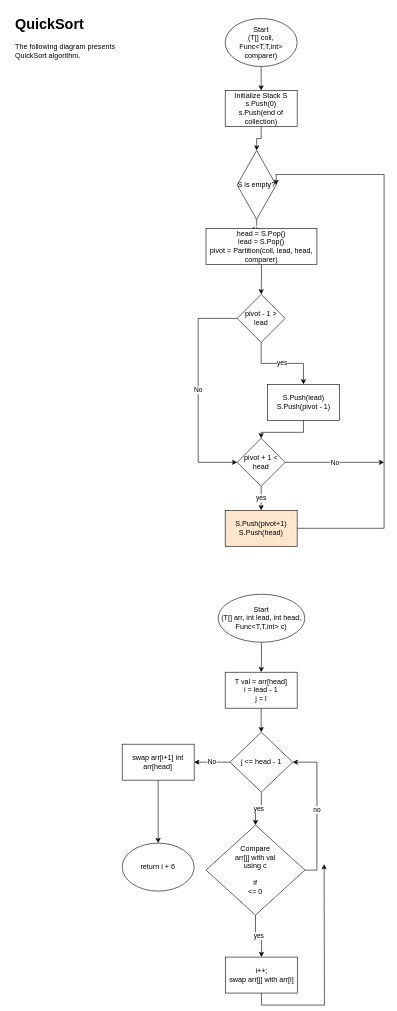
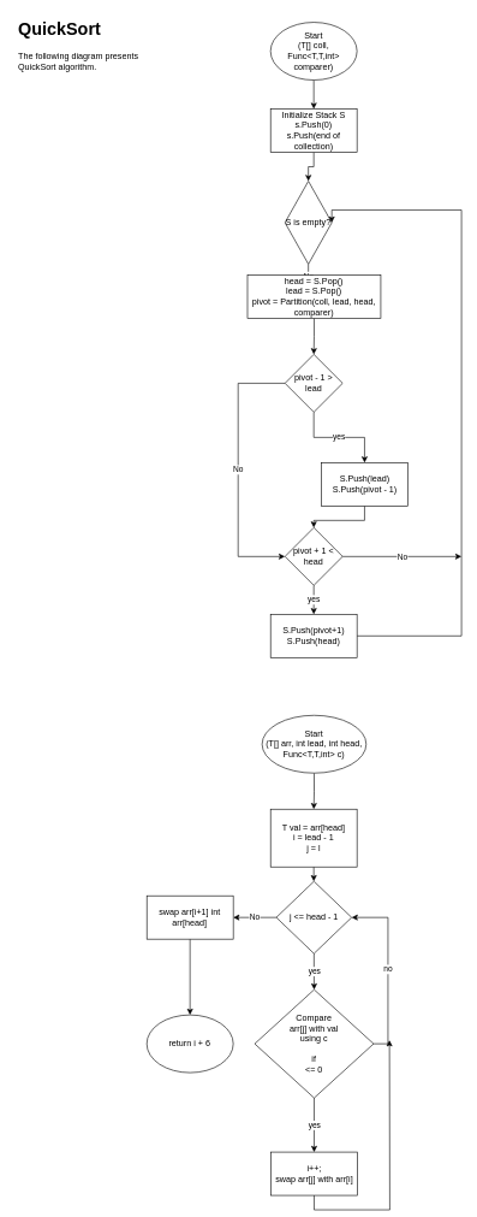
  <mxCell id="0" />
  <mxCell id="1" parent="0" />
  <mxCell id="2" value="&lt;h1&gt;QuickSort&lt;/h1&gt;&lt;div&gt;The following diagram presents QuickSort algorithm.&lt;br&gt;&lt;/div&gt;" style="text;html=1;strokeColor=none;fillColor=none;spacing=5;spacingTop=-20;whiteSpace=wrap;overflow=hidden;rounded=0;" vertex="1" parent="1"><mxGeometry x="20" y="20" width="190" height="120" as="geometry" /></mxCell>
  <mxCell id="3" value="" style="edgeStyle=orthogonalEdgeStyle;rounded=0;orthogonalLoop=1;jettySize=auto;html=1;" edge="1" parent="1" source="4" target="6"><mxGeometry relative="1" as="geometry" /></mxCell>
  <mxCell id="4" value="&lt;div&gt;Start&lt;/div&gt;&lt;div&gt;(T[] coll, Func&amp;lt;T,T,int&amp;gt; comparer)&lt;br&gt;&lt;/div&gt;" style="ellipse;whiteSpace=wrap;html=1;" vertex="1" parent="1"><mxGeometry x="375" y="30" width="120" height="80" as="geometry" /></mxCell>
  <mxCell id="5" value="" style="edgeStyle=orthogonalEdgeStyle;rounded=0;orthogonalLoop=1;jettySize=auto;html=1;" edge="1" parent="1" source="6" target="8"><mxGeometry relative="1" as="geometry" /></mxCell>
  <mxCell id="6" value="&lt;div&gt;Initialize Stack S&lt;/div&gt;&lt;div&gt;s.Push(0)&lt;/div&gt;&lt;div&gt;s.Push(end of collection)&lt;br&gt;&lt;/div&gt;" style="rounded=0;whiteSpace=wrap;html=1;" vertex="1" parent="1"><mxGeometry x="375" y="150" width="120" height="60" as="geometry" /></mxCell>
  <mxCell id="7" value="No" style="edgeStyle=orthogonalEdgeStyle;rounded=0;orthogonalLoop=1;jettySize=auto;html=1;" edge="1" parent="1" source="8" target="10"><mxGeometry relative="1" as="geometry" /></mxCell>
  <mxCell id="8" value="S is empty?" style="rhombus;whiteSpace=wrap;html=1;" vertex="1" parent="1"><mxGeometry x="395" y="250" width="65" height="115" as="geometry" /></mxCell>
  <mxCell id="9" value="" style="edgeStyle=orthogonalEdgeStyle;rounded=0;orthogonalLoop=1;jettySize=auto;html=1;" edge="1" parent="1" source="10" target="13"><mxGeometry relative="1" as="geometry" /></mxCell>
  <mxCell id="10" value="&lt;div&gt;head = S.Pop()&lt;/div&gt;&lt;div&gt;lead = S.Pop()&lt;/div&gt;&lt;div&gt;pivot = Partition(coll, lead, head, comparer)&lt;br&gt;&lt;/div&gt;" style="rounded=0;whiteSpace=wrap;html=1;" vertex="1" parent="1"><mxGeometry x="343" y="380" width="185" height="60" as="geometry" /></mxCell>
  <mxCell id="11" value="yes" style="edgeStyle=orthogonalEdgeStyle;rounded=0;orthogonalLoop=1;jettySize=auto;html=1;" edge="1" parent="1" source="13" target="15"><mxGeometry relative="1" as="geometry" /></mxCell>
  <mxCell id="12" value="No" style="edgeStyle=orthogonalEdgeStyle;rounded=0;orthogonalLoop=1;jettySize=auto;html=1;exitX=0;exitY=0.5;exitDx=0;exitDy=0;entryX=0;entryY=0.5;entryDx=0;entryDy=0;" edge="1" parent="1" source="13" target="18"><mxGeometry relative="1" as="geometry"><Array as="points"><mxPoint x="330" y="530" /><mxPoint x="330" y="770" /></Array></mxGeometry></mxCell>
  <mxCell id="13" value="pivot - 1 &amp;gt; lead" style="rhombus;whiteSpace=wrap;html=1;" vertex="1" parent="1"><mxGeometry x="395" y="490" width="80" height="80" as="geometry" /></mxCell>
  <mxCell id="14" value="" style="edgeStyle=orthogonalEdgeStyle;rounded=0;orthogonalLoop=1;jettySize=auto;html=1;" edge="1" parent="1" source="15" target="18"><mxGeometry relative="1" as="geometry" /></mxCell>
  <mxCell id="15" value="&lt;div&gt;S.Push(lead)&lt;/div&gt;&lt;div&gt;S.Push(pivot - 1)&lt;br&gt;&lt;/div&gt;" style="rounded=0;whiteSpace=wrap;html=1;" vertex="1" parent="1"><mxGeometry x="445.5" y="640" width="120" height="60" as="geometry" /></mxCell>
  <mxCell id="16" value="yes" style="edgeStyle=orthogonalEdgeStyle;rounded=0;orthogonalLoop=1;jettySize=auto;html=1;" edge="1" parent="1" source="18" target="20"><mxGeometry relative="1" as="geometry" /></mxCell>
  <mxCell id="17" value="No" style="edgeStyle=orthogonalEdgeStyle;rounded=0;orthogonalLoop=1;jettySize=auto;html=1;exitX=1;exitY=0.5;exitDx=0;exitDy=0;" edge="1" parent="1" source="18"><mxGeometry relative="1" as="geometry"><mxPoint x="640" y="770" as="targetPoint" /></mxGeometry></mxCell>
  <mxCell id="18" value="pivot + 1 &amp;lt; head" style="rhombus;whiteSpace=wrap;html=1;" vertex="1" parent="1"><mxGeometry x="395" y="730" width="80" height="80" as="geometry" /></mxCell>
  <mxCell id="19" style="edgeStyle=orthogonalEdgeStyle;rounded=0;orthogonalLoop=1;jettySize=auto;html=1;exitX=1;exitY=0.5;exitDx=0;exitDy=0;entryX=1;entryY=0.5;entryDx=0;entryDy=0;" edge="1" parent="1" source="20" target="8"><mxGeometry relative="1" as="geometry"><Array as="points"><mxPoint x="640" y="880" /><mxPoint x="640" y="290" /></Array></mxGeometry></mxCell>
- <mxCell id="20" value="&lt;div&gt;S.Push(pivot+1)&lt;/div&gt;&lt;div&gt;S.Push(head)&lt;br&gt;&lt;/div&gt;" style="rounded=0;whiteSpace=wrap;html=1;fillColor=#ffe6cc;" vertex="1" parent="1"><mxGeometry x="375" y="850" width="120" height="60" as="geometry" /></mxCell>
+ <mxCell id="20" value="&lt;div&gt;S.Push(pivot+1)&lt;/div&gt;&lt;div&gt;S.Push(head)&lt;br&gt;&lt;/div&gt;" style="rounded=0;whiteSpace=wrap;html=1;" vertex="1" parent="1"><mxGeometry x="375" y="850" width="120" height="60" as="geometry" /></mxCell>
  <mxCell id="21" value="" style="edgeStyle=orthogonalEdgeStyle;rounded=0;orthogonalLoop=1;jettySize=auto;html=1;" edge="1" parent="1" source="22" target="24"><mxGeometry relative="1" as="geometry" /></mxCell>
  <mxCell id="22" value="&lt;div&gt;Start&lt;/div&gt;&lt;div&gt;(T[] arr, int lead, int head, Func&amp;lt;T,T,int&amp;gt; c)&lt;br&gt;&lt;/div&gt;" style="ellipse;whiteSpace=wrap;html=1;" vertex="1" parent="1"><mxGeometry x="363.25" y="990" width="144.5" height="80" as="geometry" /></mxCell>
  <mxCell id="23" value="" style="edgeStyle=orthogonalEdgeStyle;rounded=0;orthogonalLoop=1;jettySize=auto;html=1;" edge="1" parent="1" source="24" target="27"><mxGeometry relative="1" as="geometry" /></mxCell>
- <mxCell id="24" value="&lt;div&gt;T val = arr[head]&lt;/div&gt;&lt;div&gt;i = lead - 1&lt;br&gt;&lt;/div&gt;&lt;div&gt;j = l&lt;br&gt;&lt;/div&gt;" style="rounded=0;whiteSpace=wrap;html=1;" vertex="1" parent="1"><mxGeometry x="375" y="1120" width="120" height="60" as="geometry" /></mxCell>
+ <mxCell id="24" value="&lt;div&gt;T val = arr[head]&lt;/div&gt;&lt;div&gt;i = lead - 1&lt;br&gt;&lt;/div&gt;&lt;div&gt;j = l&lt;br&gt;&lt;/div&gt;" style="rounded=0;whiteSpace=wrap;html=1;" vertex="1" parent="1"><mxGeometry x="375" y="1120" width="120" height="80" as="geometry" /></mxCell>
  <mxCell id="25" value="yes" style="edgeStyle=orthogonalEdgeStyle;rounded=0;orthogonalLoop=1;jettySize=auto;html=1;" edge="1" parent="1" source="27" target="30"><mxGeometry relative="1" as="geometry" /></mxCell>
  <mxCell id="26" value="No" style="edgeStyle=orthogonalEdgeStyle;rounded=0;orthogonalLoop=1;jettySize=auto;html=1;" edge="1" parent="1" source="27" target="34"><mxGeometry relative="1" as="geometry" /></mxCell>
  <mxCell id="27" value="j &amp;lt;= head - 1" style="rhombus;whiteSpace=wrap;html=1;" vertex="1" parent="1"><mxGeometry x="383" y="1220" width="104.5" height="100" as="geometry" /></mxCell>
  <mxCell id="28" value="yes" style="edgeStyle=orthogonalEdgeStyle;rounded=0;orthogonalLoop=1;jettySize=auto;html=1;" edge="1" parent="1" source="30" target="32"><mxGeometry relative="1" as="geometry" /></mxCell>
  <mxCell id="29" value="no" style="edgeStyle=orthogonalEdgeStyle;rounded=0;orthogonalLoop=1;jettySize=auto;html=1;exitX=1;exitY=0.5;exitDx=0;exitDy=0;entryX=1;entryY=0.5;entryDx=0;entryDy=0;" edge="1" parent="1" source="30" target="27"><mxGeometry relative="1" as="geometry" /></mxCell>
- <mxCell id="30" value="&lt;div&gt;Compare&lt;/div&gt;&lt;div&gt;arr[j] with val&lt;/div&gt;&lt;div&gt;using c&lt;/div&gt;&lt;div&gt;&lt;br&gt;&lt;/div&gt;&lt;div&gt;if&lt;/div&gt;&lt;div&gt;&amp;lt;= 0&lt;br&gt;&lt;/div&gt;" style="rhombus;whiteSpace=wrap;html=1;" vertex="1" parent="1"><mxGeometry x="343" y="1375" width="165" height="150" as="geometry" /></mxCell>
+ <mxCell id="30" value="&lt;div&gt;Compare&lt;/div&gt;&lt;div&gt;arr[j] with val&lt;/div&gt;&lt;div&gt;using c&lt;/div&gt;&lt;div&gt;&lt;br&gt;&lt;/div&gt;&lt;div&gt;if&lt;/div&gt;&lt;div&gt;&amp;lt;= 0&lt;br&gt;&lt;/div&gt;" style="rhombus;whiteSpace=wrap;html=1;" vertex="1" parent="1"><mxGeometry x="353" y="1370" width="165" height="150" as="geometry" /></mxCell>
  <mxCell id="31" style="edgeStyle=orthogonalEdgeStyle;rounded=0;orthogonalLoop=1;jettySize=auto;html=1;exitX=0.5;exitY=1;exitDx=0;exitDy=0;" edge="1" parent="1" source="32"><mxGeometry relative="1" as="geometry"><mxPoint x="540" y="1440" as="targetPoint" /></mxGeometry></mxCell>
  <mxCell id="32" value="&lt;div&gt;i++;&lt;/div&gt;&lt;div&gt;swap arr[j] with arr[i]&lt;br&gt;&lt;/div&gt;" style="rounded=0;whiteSpace=wrap;html=1;" vertex="1" parent="1"><mxGeometry x="375.5" y="1595" width="120" height="60" as="geometry" /></mxCell>
  <mxCell id="33" value="" style="edgeStyle=orthogonalEdgeStyle;rounded=0;orthogonalLoop=1;jettySize=auto;html=1;" edge="1" parent="1" source="34" target="35"><mxGeometry relative="1" as="geometry" /></mxCell>
  <mxCell id="34" value="swap arr[i+1] int arr[head]" style="rounded=0;whiteSpace=wrap;html=1;" vertex="1" parent="1"><mxGeometry x="203.25" y="1240" width="120" height="60" as="geometry" /></mxCell>
  <mxCell id="35" value="return i + 6" style="ellipse;whiteSpace=wrap;html=1;" vertex="1" parent="1"><mxGeometry x="203.25" y="1405" width="120" height="80" as="geometry" /></mxCell>
